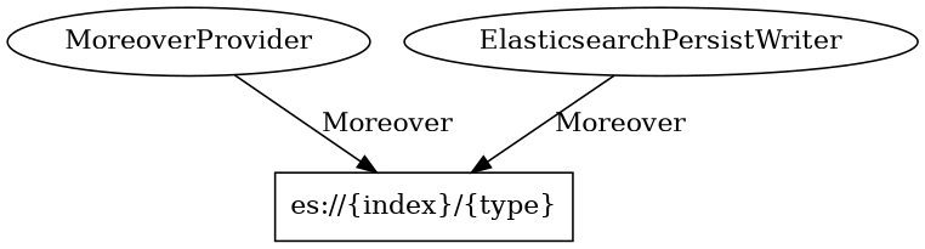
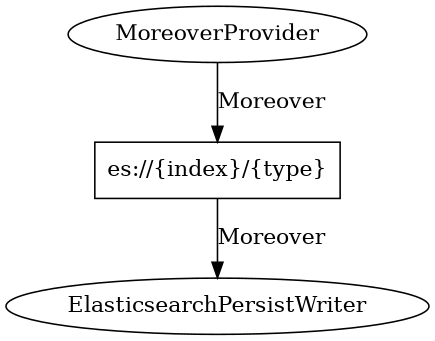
  digraph {
    node [shape=ellipse]
    n1 [label=MoreoverProvider]
    n2 [label="es://{index}/{type}" shape=box]
    n3 [label=ElasticsearchPersistWriter]
    n1 -> n2 [label=Moreover]
-   n3 -> n2 [label=Moreover]
+   n2 -> n3 [label=Moreover]
  }
